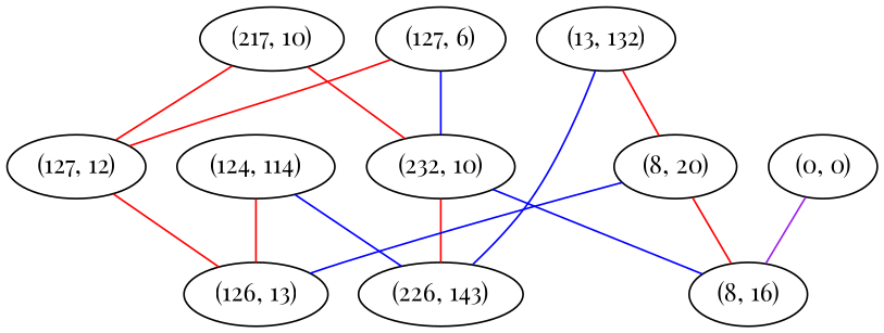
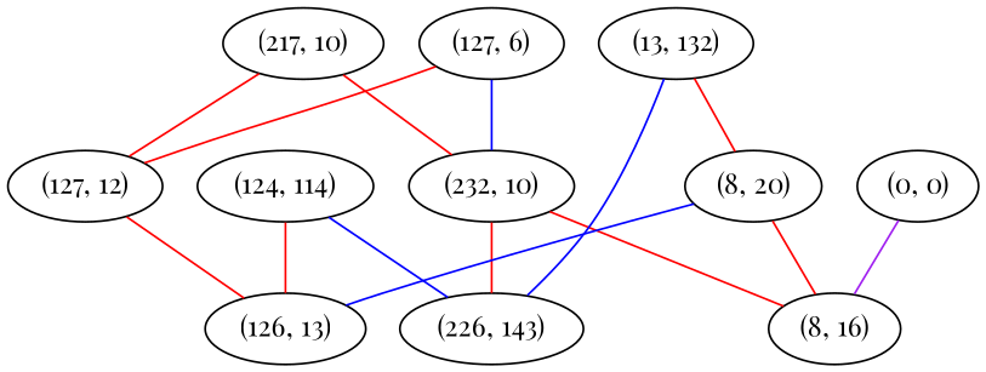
  graph {
    fontname="Playfair Display"
    node [fontname="Playfair Display"]
    edge [color=red fontname="Playfair Display" weight=1]
    "(217, 10)"
    "(232, 10)"
    "(127, 12)"
    "(226, 143)"
    "(8, 16)"
    "(126, 13)"
    "(124, 114)"
    "(127, 6)"
    "(0, 0)"
    "(13, 132)"
    "(8, 20)"
    "(217, 10)" -- "(232, 10)" [weight=3]
    "(217, 10)" -- "(127, 12)"
    "(232, 10)" -- "(226, 143)"
-   "(232, 10)" -- "(8, 16)" [color=blue weight=3]
+   "(232, 10)" -- "(8, 16)" [weight=3]
    "(127, 12)" -- "(126, 13)"
    "(124, 114)" -- "(226, 143)" [color=blue weight=3]
    "(124, 114)" -- "(126, 13)"
    "(127, 6)" -- "(232, 10)" [color=blue weight=3]
    "(127, 6)" -- "(127, 12)"
    "(0, 0)" -- "(8, 16)" [color=purple weight=4]
    "(13, 132)" -- "(226, 143)" [color=blue weight=3]
    "(13, 132)" -- "(8, 20)"
    "(8, 20)" -- "(8, 16)"
    "(8, 20)" -- "(126, 13)" [color=blue]
  }
